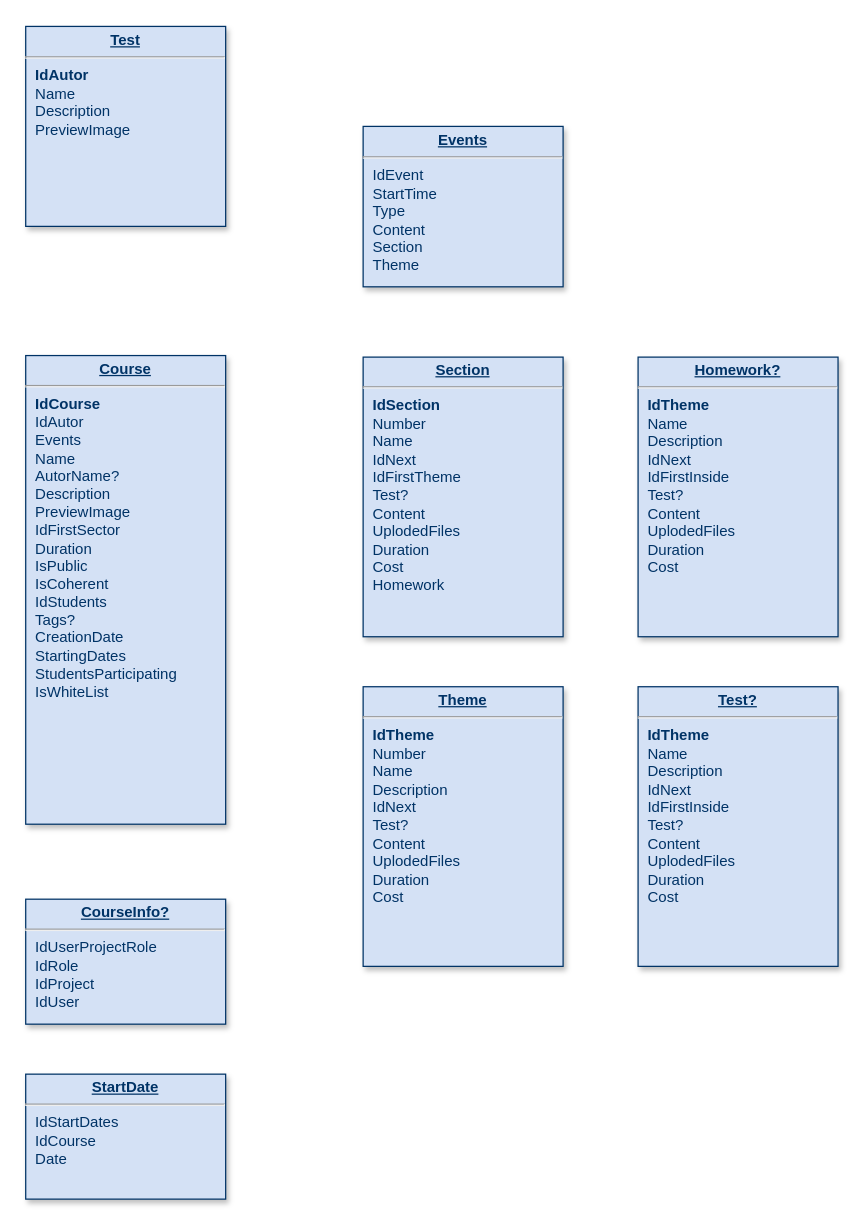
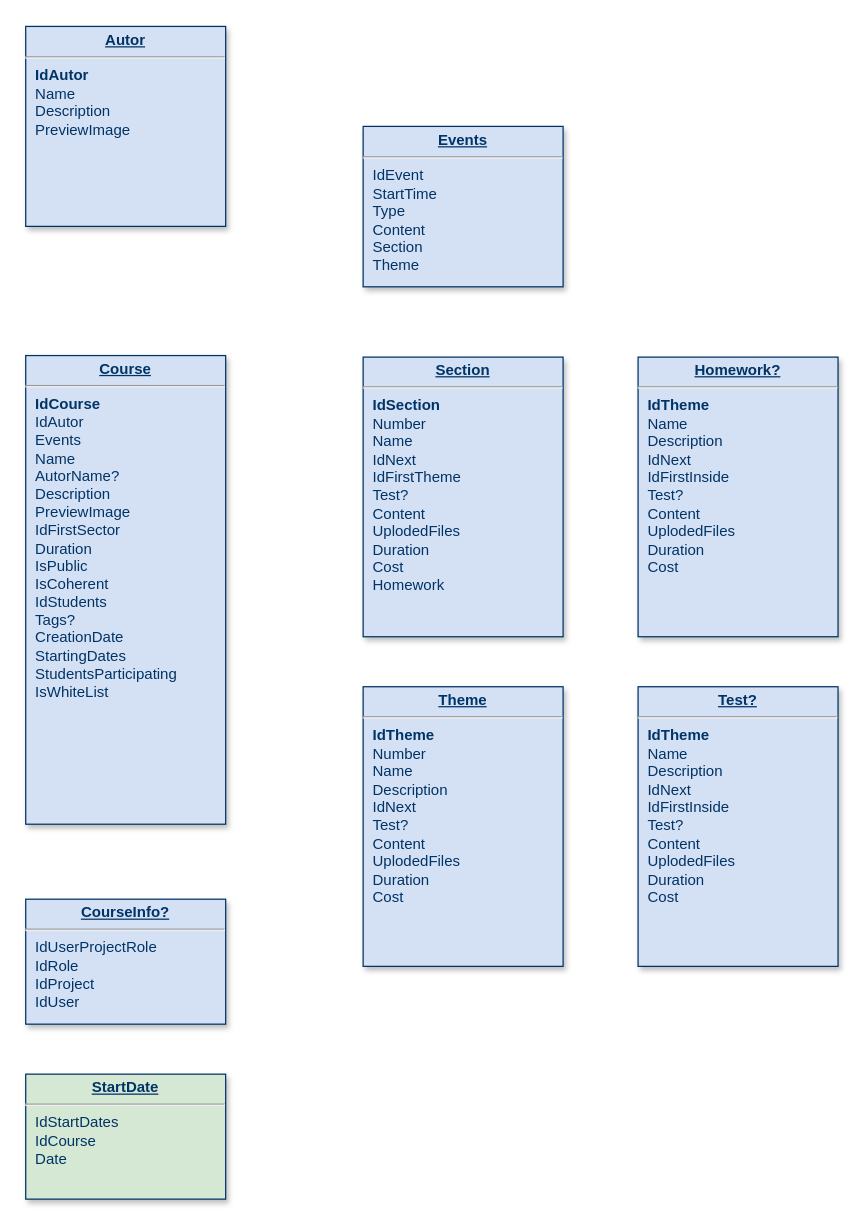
  <mxCell id="0" />
  <mxCell id="1" parent="0" />
  <mxCell id="2" value="&lt;p style=&quot;margin: 0px; margin-top: 4px; text-align: center; text-decoration: underline;&quot;&gt;&lt;b&gt;Section&lt;/b&gt;&lt;br&gt;&lt;/p&gt;&lt;hr&gt;&lt;p style=&quot;margin: 0px; margin-left: 8px;&quot;&gt;&lt;b&gt;IdSection&lt;/b&gt;&lt;/p&gt;&lt;p style=&quot;margin: 0px; margin-left: 8px;&quot;&gt;Number&lt;/p&gt;&lt;p style=&quot;margin: 0px; margin-left: 8px;&quot;&gt;Name&lt;/p&gt;&lt;p style=&quot;margin: 0px; margin-left: 8px;&quot;&gt;IdNext&lt;/p&gt;&lt;p style=&quot;margin: 0px; margin-left: 8px;&quot;&gt;IdFirstTheme&lt;/p&gt;&lt;p style=&quot;margin: 0px; margin-left: 8px;&quot;&gt;Test?&lt;/p&gt;&lt;p style=&quot;margin: 0px; margin-left: 8px;&quot;&gt;Content&lt;/p&gt;&lt;p style=&quot;margin: 0px; margin-left: 8px;&quot;&gt;UplodedFiles&lt;/p&gt;&lt;p style=&quot;margin: 0px; margin-left: 8px;&quot;&gt;Duration&lt;/p&gt;&lt;p style=&quot;margin: 0px; margin-left: 8px;&quot;&gt;Cost&lt;/p&gt;&lt;p style=&quot;margin: 0px; margin-left: 8px;&quot;&gt;Homework&lt;/p&gt;" style="verticalAlign=top;align=left;overflow=fill;fontSize=12;fontFamily=Helvetica;html=1;strokeColor=#003366;shadow=1;fillColor=#D4E1F5;fontColor=#003366" parent="1" vertex="1"><mxGeometry x="290" y="285.25" width="160" height="223.75" as="geometry" /></mxCell>
  <mxCell id="3" value="&lt;p style=&quot;margin: 0px; margin-top: 4px; text-align: center; text-decoration: underline;&quot;&gt;&lt;b&gt;Course&lt;/b&gt;&lt;/p&gt;&lt;hr&gt;&lt;p style=&quot;margin: 0px; margin-left: 8px;&quot;&gt;&lt;b&gt;IdCourse&lt;/b&gt;&lt;/p&gt;&lt;p style=&quot;margin: 0px; margin-left: 8px;&quot;&gt;IdAutor&lt;/p&gt;&lt;p style=&quot;margin: 0px; margin-left: 8px;&quot;&gt;Events&lt;/p&gt;&lt;p style=&quot;margin: 0px; margin-left: 8px;&quot;&gt;Name&lt;/p&gt;&lt;p style=&quot;margin: 0px; margin-left: 8px;&quot;&gt;AutorName?&lt;/p&gt;&lt;p style=&quot;margin: 0px; margin-left: 8px;&quot;&gt;Description&lt;/p&gt;&lt;p style=&quot;margin: 0px; margin-left: 8px;&quot;&gt;PreviewImage&lt;/p&gt;&lt;p style=&quot;margin: 0px; margin-left: 8px;&quot;&gt;IdFirstSector&lt;/p&gt;&lt;p style=&quot;margin: 0px; margin-left: 8px;&quot;&gt;Duration&lt;br&gt;&lt;/p&gt;&lt;p style=&quot;margin: 0px; margin-left: 8px;&quot;&gt;IsPublic&lt;/p&gt;&lt;p style=&quot;margin: 0px; margin-left: 8px;&quot;&gt;IsCoherent&lt;/p&gt;&lt;p style=&quot;margin: 0px; margin-left: 8px;&quot;&gt;IdStudents&lt;/p&gt;&lt;p style=&quot;margin: 0px; margin-left: 8px;&quot;&gt;Tags?&lt;/p&gt;&lt;p style=&quot;margin: 0px; margin-left: 8px;&quot;&gt;CreationDate&lt;/p&gt;&lt;p style=&quot;margin: 0px; margin-left: 8px;&quot;&gt;StartingDates&lt;/p&gt;&lt;p style=&quot;margin: 0px; margin-left: 8px;&quot;&gt;StudentsParticipating&lt;/p&gt;&lt;p style=&quot;margin: 0px; margin-left: 8px;&quot;&gt;IsWhiteList&lt;/p&gt;&lt;p style=&quot;margin: 0px; margin-left: 8px;&quot;&gt;&lt;br&gt;&lt;/p&gt;" style="verticalAlign=top;align=left;overflow=fill;fontSize=12;fontFamily=Helvetica;html=1;strokeColor=#003366;shadow=1;fillColor=#D4E1F5;fontColor=#003366" parent="1" vertex="1"><mxGeometry x="20" y="284" width="160" height="375" as="geometry" /></mxCell>
- <mxCell id="4" value="&lt;p style=&quot;margin: 0px; margin-top: 4px; text-align: center; text-decoration: underline;&quot;&gt;&lt;b&gt;Test&lt;/b&gt;&lt;/p&gt;&lt;hr&gt;&lt;p style=&quot;margin: 0px; margin-left: 8px;&quot;&gt;&lt;b&gt;IdAutor&lt;/b&gt;&lt;/p&gt;&lt;p style=&quot;margin: 0px; margin-left: 8px;&quot;&gt;Name&lt;/p&gt;&lt;p style=&quot;margin: 0px; margin-left: 8px;&quot;&gt;Description&lt;/p&gt;&lt;p style=&quot;margin: 0px; margin-left: 8px;&quot;&gt;PreviewImage&lt;/p&gt;" style="verticalAlign=top;align=left;overflow=fill;fontSize=12;fontFamily=Helvetica;html=1;strokeColor=#003366;shadow=1;fillColor=#D4E1F5;fontColor=#003366" parent="1" vertex="1"><mxGeometry x="20" y="20.64" width="160" height="160" as="geometry" /></mxCell>
+ <mxCell id="4" value="&lt;p style=&quot;margin: 0px; margin-top: 4px; text-align: center; text-decoration: underline;&quot;&gt;&lt;b&gt;Autor&lt;/b&gt;&lt;/p&gt;&lt;hr&gt;&lt;p style=&quot;margin: 0px; margin-left: 8px;&quot;&gt;&lt;b&gt;IdAutor&lt;/b&gt;&lt;/p&gt;&lt;p style=&quot;margin: 0px; margin-left: 8px;&quot;&gt;Name&lt;/p&gt;&lt;p style=&quot;margin: 0px; margin-left: 8px;&quot;&gt;Description&lt;/p&gt;&lt;p style=&quot;margin: 0px; margin-left: 8px;&quot;&gt;PreviewImage&lt;/p&gt;" style="verticalAlign=top;align=left;overflow=fill;fontSize=12;fontFamily=Helvetica;html=1;strokeColor=#003366;shadow=1;fillColor=#D4E1F5;fontColor=#003366" parent="1" vertex="1"><mxGeometry x="20" y="20.64" width="160" height="160" as="geometry" /></mxCell>
  <mxCell id="5" value="&lt;p style=&quot;margin: 0px; margin-top: 4px; text-align: center; text-decoration: underline;&quot;&gt;&lt;b&gt;CourseInfo?&lt;/b&gt;&lt;/p&gt;&lt;hr&gt;&lt;p style=&quot;margin: 0px; margin-left: 8px;&quot;&gt;IdUserProjectRole&lt;/p&gt;&lt;p style=&quot;margin: 0px; margin-left: 8px;&quot;&gt;IdRole&lt;/p&gt;&lt;p style=&quot;margin: 0px; margin-left: 8px;&quot;&gt;IdProject&lt;/p&gt;&lt;p style=&quot;margin: 0px; margin-left: 8px;&quot;&gt;IdUser&lt;/p&gt;" style="verticalAlign=top;align=left;overflow=fill;fontSize=12;fontFamily=Helvetica;html=1;strokeColor=#003366;shadow=1;fillColor=#D4E1F5;fontColor=#003366" parent="1" vertex="1"><mxGeometry x="20" y="719" width="160" height="100" as="geometry" /></mxCell>
  <mxCell id="6" value="&lt;p style=&quot;margin: 0px; margin-top: 4px; text-align: center; text-decoration: underline;&quot;&gt;&lt;b&gt;Events&lt;/b&gt;&lt;/p&gt;&lt;hr&gt;&lt;p style=&quot;margin: 0px; margin-left: 8px;&quot;&gt;IdEvent&lt;/p&gt;&lt;p style=&quot;margin: 0px; margin-left: 8px;&quot;&gt;StartTime&lt;/p&gt;&lt;p style=&quot;margin: 0px; margin-left: 8px;&quot;&gt;Type&lt;/p&gt;&lt;p style=&quot;margin: 0px; margin-left: 8px;&quot;&gt;Content&lt;/p&gt;&lt;p style=&quot;margin: 0px; margin-left: 8px;&quot;&gt;Section&lt;/p&gt;&lt;p style=&quot;margin: 0px; margin-left: 8px;&quot;&gt;Theme&lt;/p&gt;&lt;p style=&quot;margin: 0px; margin-left: 8px;&quot;&gt;&lt;br&gt;&lt;/p&gt;" style="verticalAlign=top;align=left;overflow=fill;fontSize=12;fontFamily=Helvetica;html=1;strokeColor=#003366;shadow=1;fillColor=#D4E1F5;fontColor=#003366" parent="1" vertex="1"><mxGeometry x="290" y="100.64" width="160" height="128.36" as="geometry" /></mxCell>
  <mxCell id="7" value="&lt;p style=&quot;margin: 0px; margin-top: 4px; text-align: center; text-decoration: underline;&quot;&gt;&lt;b&gt;Theme&lt;/b&gt;&lt;br&gt;&lt;/p&gt;&lt;hr&gt;&lt;p style=&quot;margin: 0px; margin-left: 8px;&quot;&gt;&lt;b&gt;IdTheme&lt;/b&gt;&lt;/p&gt;&lt;p style=&quot;margin: 0px; margin-left: 8px;&quot;&gt;Number&lt;/p&gt;&lt;p style=&quot;margin: 0px; margin-left: 8px;&quot;&gt;Name&lt;/p&gt;&lt;p style=&quot;margin: 0px; margin-left: 8px;&quot;&gt;Description&lt;/p&gt;&lt;p style=&quot;margin: 0px; margin-left: 8px;&quot;&gt;IdNext&lt;/p&gt;&lt;p style=&quot;margin: 0px; margin-left: 8px;&quot;&gt;Test?&lt;/p&gt;&lt;p style=&quot;margin: 0px; margin-left: 8px;&quot;&gt;Content&lt;/p&gt;&lt;p style=&quot;margin: 0px; margin-left: 8px;&quot;&gt;UplodedFiles&lt;/p&gt;&lt;p style=&quot;margin: 0px; margin-left: 8px;&quot;&gt;Duration&lt;/p&gt;&lt;p style=&quot;margin: 0px; margin-left: 8px;&quot;&gt;Cost&lt;/p&gt;" style="verticalAlign=top;align=left;overflow=fill;fontSize=12;fontFamily=Helvetica;html=1;strokeColor=#003366;shadow=1;fillColor=#D4E1F5;fontColor=#003366" parent="1" vertex="1"><mxGeometry x="290" y="549" width="160" height="223.75" as="geometry" /></mxCell>
- <mxCell id="8" value="&lt;p style=&quot;margin: 0px; margin-top: 4px; text-align: center; text-decoration: underline;&quot;&gt;&lt;b&gt;StartDate&lt;/b&gt;&lt;/p&gt;&lt;hr&gt;&lt;p style=&quot;margin: 0px; margin-left: 8px;&quot;&gt;IdStartDates&lt;/p&gt;&lt;p style=&quot;margin: 0px; margin-left: 8px;&quot;&gt;IdCourse&lt;/p&gt;&lt;p style=&quot;margin: 0px; margin-left: 8px;&quot;&gt;Date&lt;/p&gt;" style="verticalAlign=top;align=left;overflow=fill;fontSize=12;fontFamily=Helvetica;html=1;strokeColor=#003366;shadow=1;fillColor=#D4E1F5;fontColor=#003366" parent="1" vertex="1"><mxGeometry x="20" y="859" width="160" height="100" as="geometry" /></mxCell>
+ <mxCell id="8" value="&lt;p style=&quot;margin: 0px; margin-top: 4px; text-align: center; text-decoration: underline;&quot;&gt;&lt;b&gt;StartDate&lt;/b&gt;&lt;/p&gt;&lt;hr&gt;&lt;p style=&quot;margin: 0px; margin-left: 8px;&quot;&gt;IdStartDates&lt;/p&gt;&lt;p style=&quot;margin: 0px; margin-left: 8px;&quot;&gt;IdCourse&lt;/p&gt;&lt;p style=&quot;margin: 0px; margin-left: 8px;&quot;&gt;Date&lt;/p&gt;" style="verticalAlign=top;align=left;overflow=fill;fontSize=12;fontFamily=Helvetica;html=1;strokeColor=#003366;shadow=1;fillColor=#d5e8d4;fontColor=#003366;" parent="1" vertex="1"><mxGeometry x="20" y="859" width="160" height="100" as="geometry" /></mxCell>
  <mxCell id="9" value="&lt;p style=&quot;margin: 0px; margin-top: 4px; text-align: center; text-decoration: underline;&quot;&gt;&lt;b&gt;Test?&lt;/b&gt;&lt;br&gt;&lt;/p&gt;&lt;hr&gt;&lt;p style=&quot;margin: 0px; margin-left: 8px;&quot;&gt;&lt;b&gt;IdTheme&lt;/b&gt;&lt;/p&gt;&lt;p style=&quot;margin: 0px; margin-left: 8px;&quot;&gt;Name&lt;/p&gt;&lt;p style=&quot;margin: 0px; margin-left: 8px;&quot;&gt;Description&lt;/p&gt;&lt;p style=&quot;margin: 0px; margin-left: 8px;&quot;&gt;IdNext&lt;/p&gt;&lt;p style=&quot;margin: 0px; margin-left: 8px;&quot;&gt;IdFirstInside&lt;/p&gt;&lt;p style=&quot;margin: 0px; margin-left: 8px;&quot;&gt;Test?&lt;/p&gt;&lt;p style=&quot;margin: 0px; margin-left: 8px;&quot;&gt;Content&lt;/p&gt;&lt;p style=&quot;margin: 0px; margin-left: 8px;&quot;&gt;UplodedFiles&lt;/p&gt;&lt;p style=&quot;margin: 0px; margin-left: 8px;&quot;&gt;Duration&lt;/p&gt;&lt;p style=&quot;margin: 0px; margin-left: 8px;&quot;&gt;Cost&lt;/p&gt;" style="verticalAlign=top;align=left;overflow=fill;fontSize=12;fontFamily=Helvetica;html=1;strokeColor=#003366;shadow=1;fillColor=#D4E1F5;fontColor=#003366" parent="1" vertex="1"><mxGeometry x="510" y="549" width="160" height="223.75" as="geometry" /></mxCell>
  <mxCell id="10" value="&lt;p style=&quot;margin: 0px; margin-top: 4px; text-align: center; text-decoration: underline;&quot;&gt;&lt;b&gt;Homework?&lt;/b&gt;&lt;br&gt;&lt;/p&gt;&lt;hr&gt;&lt;p style=&quot;margin: 0px; margin-left: 8px;&quot;&gt;&lt;b&gt;IdTheme&lt;/b&gt;&lt;/p&gt;&lt;p style=&quot;margin: 0px; margin-left: 8px;&quot;&gt;Name&lt;/p&gt;&lt;p style=&quot;margin: 0px; margin-left: 8px;&quot;&gt;Description&lt;/p&gt;&lt;p style=&quot;margin: 0px; margin-left: 8px;&quot;&gt;IdNext&lt;/p&gt;&lt;p style=&quot;margin: 0px; margin-left: 8px;&quot;&gt;IdFirstInside&lt;/p&gt;&lt;p style=&quot;margin: 0px; margin-left: 8px;&quot;&gt;Test?&lt;/p&gt;&lt;p style=&quot;margin: 0px; margin-left: 8px;&quot;&gt;Content&lt;/p&gt;&lt;p style=&quot;margin: 0px; margin-left: 8px;&quot;&gt;UplodedFiles&lt;/p&gt;&lt;p style=&quot;margin: 0px; margin-left: 8px;&quot;&gt;Duration&lt;/p&gt;&lt;p style=&quot;margin: 0px; margin-left: 8px;&quot;&gt;Cost&lt;/p&gt;" style="verticalAlign=top;align=left;overflow=fill;fontSize=12;fontFamily=Helvetica;html=1;strokeColor=#003366;shadow=1;fillColor=#D4E1F5;fontColor=#003366" parent="1" vertex="1"><mxGeometry x="510" y="285.25" width="160" height="223.75" as="geometry" /></mxCell>
